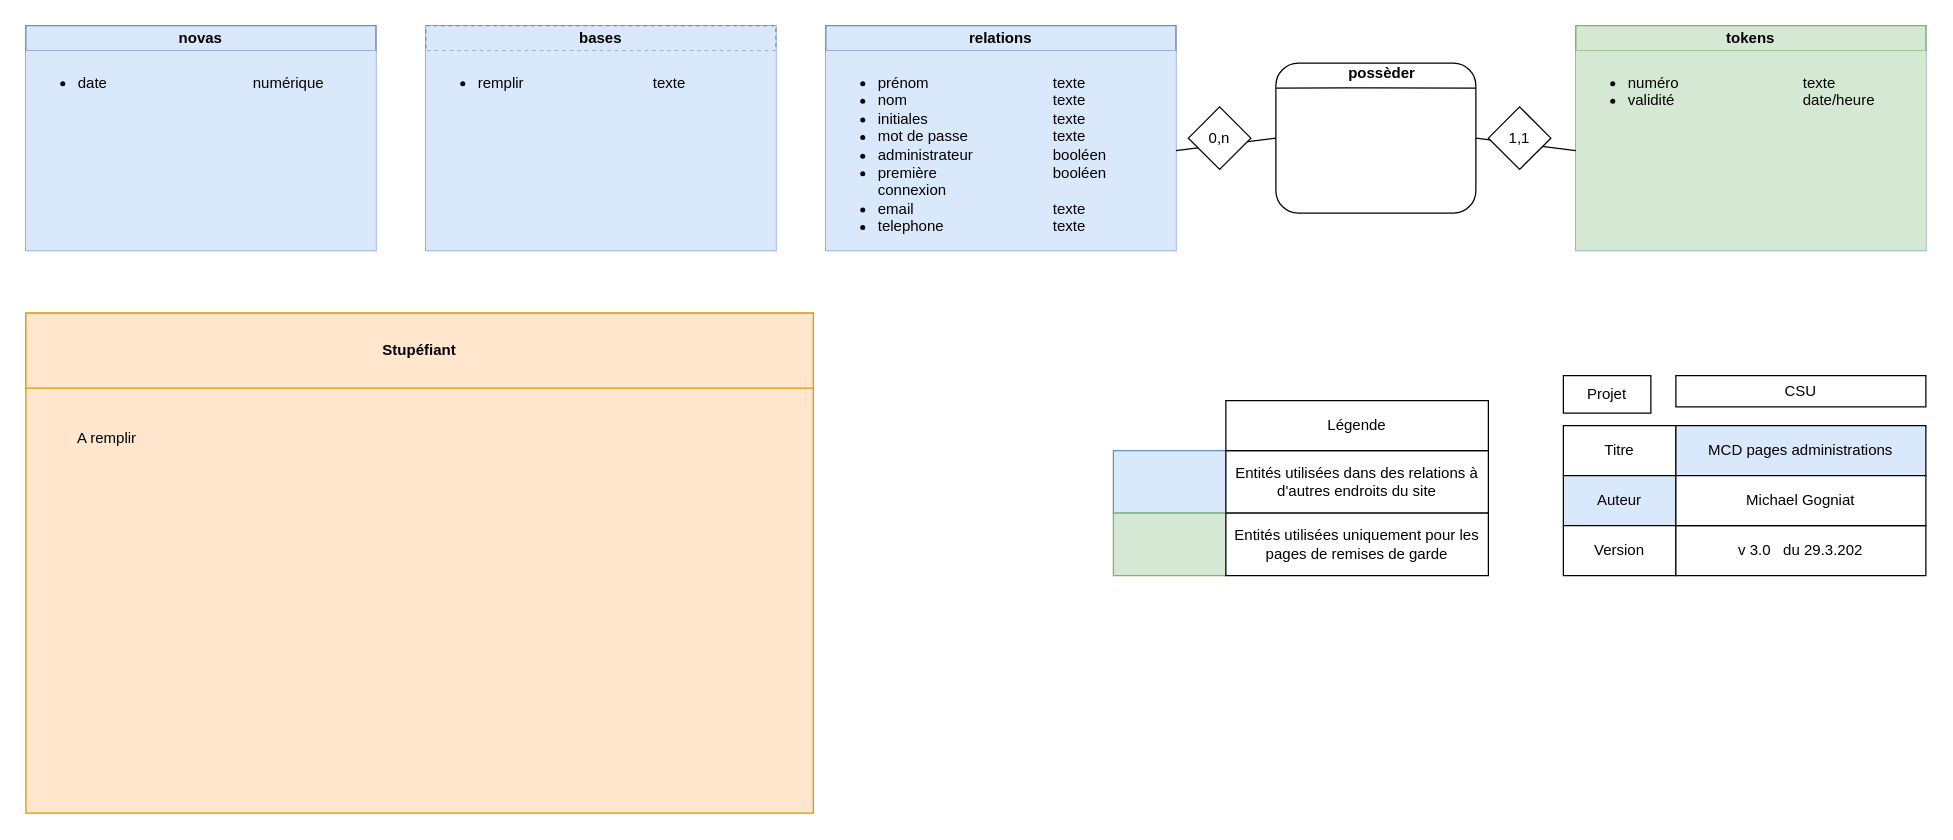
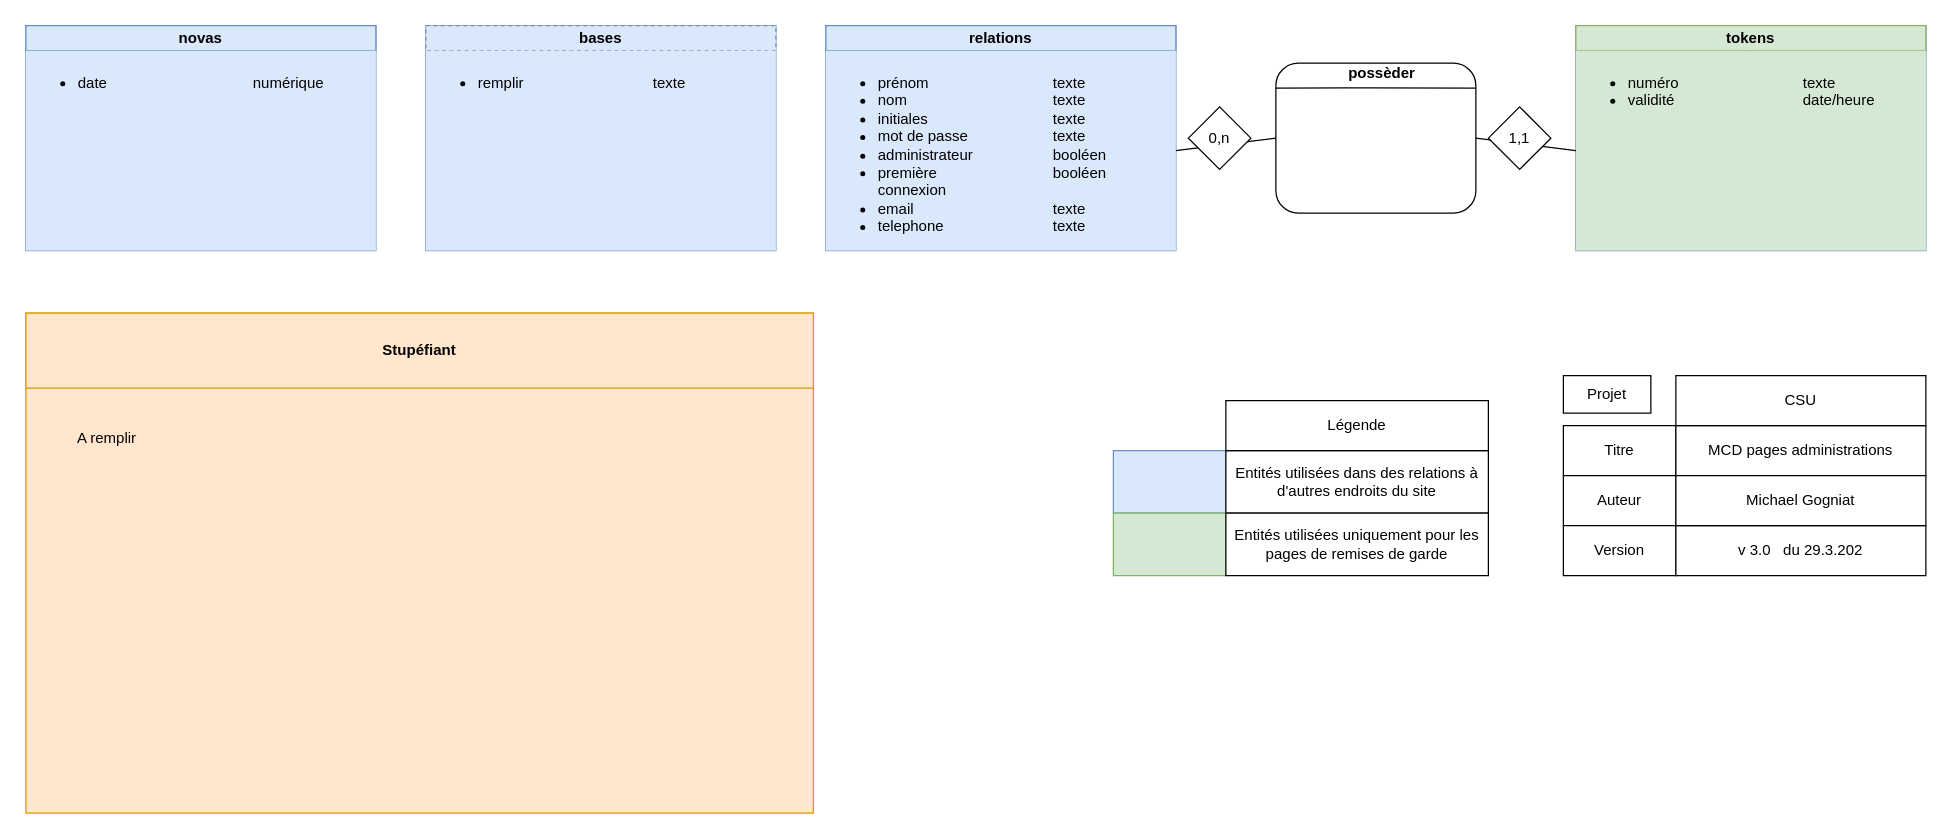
  <mxCell id="0" />
  <mxCell id="1" parent="0" />
  <mxCell id="2" value="Projet" style="rounded=0;whiteSpace=wrap;html=1;labelBackgroundColor=none;align=center;" parent="1" vertex="1"><mxGeometry x="1250" y="300" width="70" height="30" as="geometry" /></mxCell>
  <mxCell id="3" value="Titre" style="rounded=0;whiteSpace=wrap;html=1;labelBackgroundColor=none;" parent="1" vertex="1"><mxGeometry x="1250" y="340" width="90" height="40" as="geometry" /></mxCell>
- <mxCell id="4" value="Auteur" style="rounded=0;whiteSpace=wrap;html=1;labelBackgroundColor=none;fillColor=#dae8fc;" parent="1" vertex="1"><mxGeometry x="1250" y="380" width="90" height="40" as="geometry" /></mxCell>
+ <mxCell id="4" value="Auteur" style="rounded=0;whiteSpace=wrap;html=1;labelBackgroundColor=none;" parent="1" vertex="1"><mxGeometry x="1250" y="380" width="90" height="40" as="geometry" /></mxCell>
  <mxCell id="5" value="Version" style="rounded=0;whiteSpace=wrap;html=1;labelBackgroundColor=none;" parent="1" vertex="1"><mxGeometry x="1250" y="420" width="90" height="40" as="geometry" /></mxCell>
- <mxCell id="6" value="MCD pages administrations" style="rounded=0;whiteSpace=wrap;html=1;labelBackgroundColor=none;align=center;fillColor=#dae8fc;" parent="1" vertex="1"><mxGeometry x="1340" y="340" width="200" height="40" as="geometry" /></mxCell>
- <mxCell id="7" value="CSU" style="rounded=0;whiteSpace=wrap;html=1;labelBackgroundColor=none;" parent="1" vertex="1"><mxGeometry x="1340" y="300" width="200" height="25" as="geometry" /></mxCell>
+ <mxCell id="6" value="MCD pages administrations" style="rounded=0;whiteSpace=wrap;html=1;labelBackgroundColor=none;align=center;" parent="1" vertex="1"><mxGeometry x="1340" y="340" width="200" height="40" as="geometry" /></mxCell>
+ <mxCell id="7" value="CSU" style="rounded=0;whiteSpace=wrap;html=1;labelBackgroundColor=none;" parent="1" vertex="1"><mxGeometry x="1340" y="300" width="200" height="40" as="geometry" /></mxCell>
  <mxCell id="8" value="v 3.0&amp;nbsp; &amp;nbsp;du 29.3.202" style="rounded=0;whiteSpace=wrap;html=1;labelBackgroundColor=none;" parent="1" vertex="1"><mxGeometry x="1340" y="420" width="200" height="40" as="geometry" /></mxCell>
  <mxCell id="9" value="Michael Gogniat" style="rounded=0;whiteSpace=wrap;html=1;labelBackgroundColor=none;" parent="1" vertex="1"><mxGeometry x="1340" y="380" width="200" height="40" as="geometry" /></mxCell>
  <mxCell id="10" value="&lt;div style=&quot;box-sizing: border-box ; width: 100% ; padding: 2px&quot;&gt;c&lt;/div&gt;" style="verticalAlign=top;align=center;overflow=fill;html=1;rounded=0;shadow=0;comic=0;labelBackgroundColor=none;strokeColor=#6c8ebf;strokeWidth=1;fillColor=#dae8fc;fontFamily=Verdana;fontSize=12;" parent="1" vertex="1"><mxGeometry x="660" y="20" width="280" height="180" as="geometry" /></mxCell>
  <mxCell id="11" value="&lt;b&gt;relations&lt;/b&gt;" style="rounded=0;whiteSpace=wrap;html=1;fillColor=#dae8fc;strokeColor=#6C8EBF;" parent="1" vertex="1"><mxGeometry x="660" y="20" width="280" height="20" as="geometry" /></mxCell>
  <mxCell id="12" value="&lt;ul&gt;&lt;li&gt;prénom&lt;/li&gt;&lt;li&gt;nom&lt;/li&gt;&lt;li&gt;initiales&lt;/li&gt;&lt;li&gt;mot de passe&lt;/li&gt;&lt;li&gt;administrateur&lt;/li&gt;&lt;li&gt;première connexion&lt;/li&gt;&lt;li&gt;email&lt;/li&gt;&lt;li&gt;telephone&lt;/li&gt;&lt;/ul&gt;" style="text;fillColor=#dae8fc;html=1;whiteSpace=wrap;verticalAlign=top;overflow=hidden;" parent="1" vertex="1"><mxGeometry x="660" y="40" width="140" height="160" as="geometry" /></mxCell>
  <mxCell id="13" value="&lt;ul&gt;&lt;li&gt;texte&lt;/li&gt;&lt;li&gt;texte&lt;/li&gt;&lt;li&gt;texte&lt;/li&gt;&lt;li&gt;texte&lt;/li&gt;&lt;li&gt;booléen&lt;/li&gt;&lt;li&gt;booléen&lt;/li&gt;&lt;li&gt;&amp;nbsp;&lt;/li&gt;&lt;li&gt;texte&lt;/li&gt;&lt;li&gt;texte&lt;/li&gt;&lt;/ul&gt;" style="text;fillColor=#dae8fc;html=1;whiteSpace=wrap;verticalAlign=top;overflow=hidden;" parent="1" vertex="1"><mxGeometry x="800" y="40" width="140" height="160" as="geometry" /></mxCell>
  <mxCell id="14" value="" style="rounded=0;whiteSpace=wrap;html=1;fillColor=#dae8fc;strokeColor=none;" parent="1" vertex="1"><mxGeometry x="800" y="50" width="40" height="140" as="geometry" /></mxCell>
  <mxCell id="15" value="&lt;div style=&quot;box-sizing: border-box ; width: 100% ; padding: 2px&quot;&gt;c&lt;/div&gt;" style="verticalAlign=top;align=center;overflow=fill;html=1;rounded=0;shadow=0;comic=0;labelBackgroundColor=none;strokeColor=#6c8ebf;strokeWidth=1;fillColor=#dae8fc;fontFamily=Verdana;fontSize=12;" parent="1" vertex="1"><mxGeometry x="340" y="20" width="280" height="180" as="geometry" /></mxCell>
  <mxCell id="16" value="&lt;b&gt;bases&lt;/b&gt;" style="rounded=0;whiteSpace=wrap;html=1;fillColor=#dae8fc;strokeColor=#6C8EBF;dashed=1;" parent="1" vertex="1"><mxGeometry x="340" y="20" width="280" height="20" as="geometry" /></mxCell>
  <mxCell id="17" value="&lt;ul&gt;&lt;li&gt;remplir&lt;/li&gt;&lt;/ul&gt;" style="text;fillColor=#dae8fc;html=1;whiteSpace=wrap;verticalAlign=top;overflow=hidden;" parent="1" vertex="1"><mxGeometry x="340" y="40" width="140" height="160" as="geometry" /></mxCell>
  <mxCell id="18" value="&lt;ul&gt;&lt;li&gt;texte&lt;br&gt;&lt;/li&gt;&lt;/ul&gt;" style="text;fillColor=#dae8fc;html=1;whiteSpace=wrap;verticalAlign=top;overflow=hidden;" parent="1" vertex="1"><mxGeometry x="480" y="40" width="140" height="160" as="geometry" /></mxCell>
  <mxCell id="19" value="" style="rounded=0;whiteSpace=wrap;html=1;fillColor=#dae8fc;strokeColor=none;" parent="1" vertex="1"><mxGeometry x="480" y="50" width="40" height="140" as="geometry" /></mxCell>
  <mxCell id="20" value="&lt;div style=&quot;box-sizing: border-box ; width: 100% ; padding: 2px&quot;&gt;cv&lt;/div&gt;" style="verticalAlign=top;align=center;overflow=fill;html=1;rounded=0;shadow=0;comic=0;labelBackgroundColor=none;strokeColor=#6c8ebf;strokeWidth=1;fillColor=#dae8fc;fontFamily=Verdana;fontSize=12;" parent="1" vertex="1"><mxGeometry x="20" y="20" width="280" height="180" as="geometry" /></mxCell>
  <mxCell id="21" value="&lt;b&gt;novas&lt;/b&gt;" style="rounded=0;whiteSpace=wrap;html=1;fillColor=#dae8fc;strokeColor=#6c8ebf;" parent="1" vertex="1"><mxGeometry x="20" y="20" width="280" height="20" as="geometry" /></mxCell>
  <mxCell id="22" value="&lt;ul&gt;&lt;li&gt;date&lt;/li&gt;&lt;/ul&gt;" style="text;fillColor=#dae8fc;html=1;whiteSpace=wrap;verticalAlign=top;overflow=hidden;" parent="1" vertex="1"><mxGeometry x="20" y="40" width="140" height="160" as="geometry" /></mxCell>
  <mxCell id="23" value="&lt;ul&gt;&lt;li&gt;numérique&lt;/li&gt;&lt;/ul&gt;" style="text;fillColor=#dae8fc;html=1;whiteSpace=wrap;verticalAlign=top;overflow=hidden;" parent="1" vertex="1"><mxGeometry x="160" y="40" width="140" height="160" as="geometry" /></mxCell>
  <mxCell id="24" value="" style="rounded=0;whiteSpace=wrap;html=1;fillColor=#dae8fc;strokeColor=none;" parent="1" vertex="1"><mxGeometry x="160" y="50" width="40" height="140" as="geometry" /></mxCell>
  <mxCell id="25" value="" style="rounded=0;whiteSpace=wrap;html=1;labelBackgroundColor=none;fillColor=#dae8fc;strokeColor=#6c8ebf;" parent="1" vertex="1"><mxGeometry x="890" y="360" width="90" height="50" as="geometry" /></mxCell>
  <mxCell id="26" value="Entités utilisées dans des relations à d'autres endroits du site" style="rounded=0;whiteSpace=wrap;html=1;labelBackgroundColor=none;align=center;" parent="1" vertex="1"><mxGeometry x="980" y="360" width="210" height="50" as="geometry" /></mxCell>
  <mxCell id="27" value="Légende" style="rounded=0;whiteSpace=wrap;html=1;labelBackgroundColor=none;" parent="1" vertex="1"><mxGeometry x="980" y="320" width="210" height="40" as="geometry" /></mxCell>
  <mxCell id="28" value="" style="rounded=0;whiteSpace=wrap;html=1;labelBackgroundColor=none;fillColor=#d5e8d4;strokeColor=#82b366;" parent="1" vertex="1"><mxGeometry x="890" y="410" width="90" height="50" as="geometry" /></mxCell>
  <mxCell id="29" value="Entités utilisées uniquement pour les pages de remises de garde" style="rounded=0;whiteSpace=wrap;html=1;labelBackgroundColor=none;align=center;" parent="1" vertex="1"><mxGeometry x="980" y="410" width="210" height="50" as="geometry" /></mxCell>
  <mxCell id="30" value="&lt;div style=&quot;box-sizing: border-box ; width: 100% ; padding: 2px&quot;&gt;c&lt;/div&gt;" style="verticalAlign=top;align=center;overflow=fill;html=1;rounded=0;shadow=0;comic=0;labelBackgroundColor=none;strokeColor=#6c8ebf;strokeWidth=1;fillColor=#dae8fc;fontFamily=Verdana;fontSize=12;" vertex="1" parent="1"><mxGeometry x="1260" y="20" width="280" height="180" as="geometry" /></mxCell>
  <mxCell id="31" value="&lt;b&gt;tokens&lt;/b&gt;" style="rounded=0;whiteSpace=wrap;html=1;fillColor=#d5e8d4;strokeColor=#82b366;" vertex="1" parent="1"><mxGeometry x="1260" y="20" width="280" height="20" as="geometry" /></mxCell>
  <mxCell id="32" value="&lt;ul&gt;&lt;li&gt;numéro&lt;/li&gt;&lt;li&gt;validité&lt;/li&gt;&lt;/ul&gt;" style="text;fillColor=#d5e8d4;html=1;whiteSpace=wrap;verticalAlign=top;overflow=hidden;" vertex="1" parent="1"><mxGeometry x="1260" y="40" width="140" height="160" as="geometry" /></mxCell>
  <mxCell id="33" value="&lt;ul&gt;&lt;li&gt;texte&lt;/li&gt;&lt;li&gt;date/heure&lt;/li&gt;&lt;/ul&gt;" style="text;fillColor=#d5e8d4;html=1;whiteSpace=wrap;verticalAlign=top;overflow=hidden;" vertex="1" parent="1"><mxGeometry x="1400" y="40" width="140" height="160" as="geometry" /></mxCell>
  <mxCell id="34" value="" style="rounded=0;whiteSpace=wrap;html=1;fillColor=#d5e8d4;strokeColor=none;" vertex="1" parent="1"><mxGeometry x="1400" y="50" width="40" height="140" as="geometry" /></mxCell>
  <mxCell id="35" value="c" style="group" vertex="1" connectable="0" parent="1"><mxGeometry x="1020" y="50" width="160" height="120" as="geometry" /></mxCell>
  <mxCell id="36" value="" style="rounded=1;whiteSpace=wrap;html=1;" vertex="1" parent="35"><mxGeometry width="160" height="120" as="geometry" /></mxCell>
  <mxCell id="37" value="&lt;b&gt;possèder&lt;/b&gt;" style="text;html=1;strokeColor=none;fillColor=none;align=center;verticalAlign=middle;whiteSpace=wrap;rounded=0;" vertex="1" parent="35"><mxGeometry x="37.647" width="94.118" height="16.002" as="geometry" /></mxCell>
  <mxCell id="38" value="" style="endArrow=none;html=1;entryX=1;entryY=0.167;entryDx=0;entryDy=0;entryPerimeter=0;exitX=0;exitY=0.167;exitDx=0;exitDy=0;exitPerimeter=0;" edge="1" parent="35" source="36" target="36"><mxGeometry width="50" height="50" relative="1" as="geometry"><mxPoint x="386.667" y="-204" as="sourcePoint" /><mxPoint x="480" y="-204" as="targetPoint" /><Array as="points"><mxPoint x="65.882" y="19.765" /></Array></mxGeometry></mxCell>
  <mxCell id="39" value="" style="endArrow=none;html=1;entryX=1;entryY=0.5;entryDx=0;entryDy=0;exitX=0;exitY=0.5;exitDx=0;exitDy=0;" edge="1" parent="1" target="36" source="32"><mxGeometry width="50" height="50" relative="1" as="geometry"><mxPoint x="1250" y="110" as="sourcePoint" /><mxPoint x="1770" y="-420" as="targetPoint" /></mxGeometry></mxCell>
  <mxCell id="40" value="" style="rhombus;whiteSpace=wrap;html=1;strokeColor=#000000;fillColor=#ffffff;" vertex="1" parent="1"><mxGeometry x="1190" y="85" width="50" height="50" as="geometry" /></mxCell>
  <mxCell id="41" value="1,1" style="text;html=1;strokeColor=none;fillColor=none;align=center;verticalAlign=middle;whiteSpace=wrap;rounded=0;" vertex="1" parent="1"><mxGeometry x="1200" y="100" width="30" height="20" as="geometry" /></mxCell>
  <mxCell id="42" value="" style="endArrow=none;html=1;entryX=1;entryY=0.5;entryDx=0;entryDy=0;exitX=0;exitY=0.5;exitDx=0;exitDy=0;" edge="1" parent="1" source="36" target="13"><mxGeometry width="50" height="50" relative="1" as="geometry"><mxPoint x="1260" y="120" as="sourcePoint" /><mxPoint x="1190" y="120" as="targetPoint" /></mxGeometry></mxCell>
  <mxCell id="43" value="" style="rhombus;whiteSpace=wrap;html=1;strokeColor=#000000;fillColor=#ffffff;" vertex="1" parent="1"><mxGeometry x="950" y="85" width="50" height="50" as="geometry" /></mxCell>
  <mxCell id="44" value="0,n" style="text;html=1;strokeColor=none;fillColor=none;align=center;verticalAlign=middle;whiteSpace=wrap;rounded=0;" vertex="1" parent="1"><mxGeometry x="960" y="100" width="30" height="20" as="geometry" /></mxCell>
  <mxCell id="45" value="" style="rounded=0;whiteSpace=wrap;html=1;strokeColor=#d79b00;fillColor=#ffe6cc;" vertex="1" parent="1"><mxGeometry x="20" y="250" width="630" height="400" as="geometry" /></mxCell>
  <mxCell id="46" value="&lt;b&gt;Stupéfiant&lt;/b&gt;" style="rounded=0;whiteSpace=wrap;html=1;fillColor=#ffe6cc;strokeColor=#d79b00;" vertex="1" parent="1"><mxGeometry x="20" y="250" width="630" height="60" as="geometry" /></mxCell>
  <mxCell id="47" value="A remplir" style="text;html=1;strokeColor=none;fillColor=none;align=center;verticalAlign=middle;whiteSpace=wrap;rounded=0;" vertex="1" parent="1"><mxGeometry x="40" y="340" width="90" height="20" as="geometry" /></mxCell>
